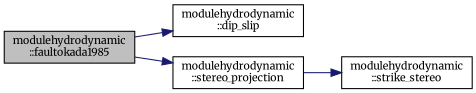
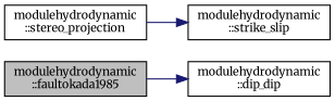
  digraph {
    fontname=Merriweather
    rankdir=LR
    node [color=black fillcolor=white fontname=Merriweather fontsize=10 shape=record style=filled]
    edge [color=midnightblue fontname=Merriweather fontsize=10 labelfontname=Helvetica labelfontsize=10 style=solid]
    n1 [fillcolor=grey75 fontcolor=black height=0.2 label="modulehydrodynamic\l::faultokada1985" width=0.4]
-   n2 [height=0.2 label="modulehydrodynamic\l::dip_slip" width=0.4]
+   n2 [height=0.2 label="modulehydrodynamic\l::dip_dip" width=0.4]
    n3 [height=0.2 label="modulehydrodynamic\l::stereo_projection" width=0.4]
-   n4 [height=0.2 label="modulehydrodynamic\l::strike_stereo" width=0.4]
+   n4 [height=0.2 label="modulehydrodynamic\l::strike_slip" width=0.4]
    n1 -> n2
-   n1 -> n3
    n3 -> n4
  }
